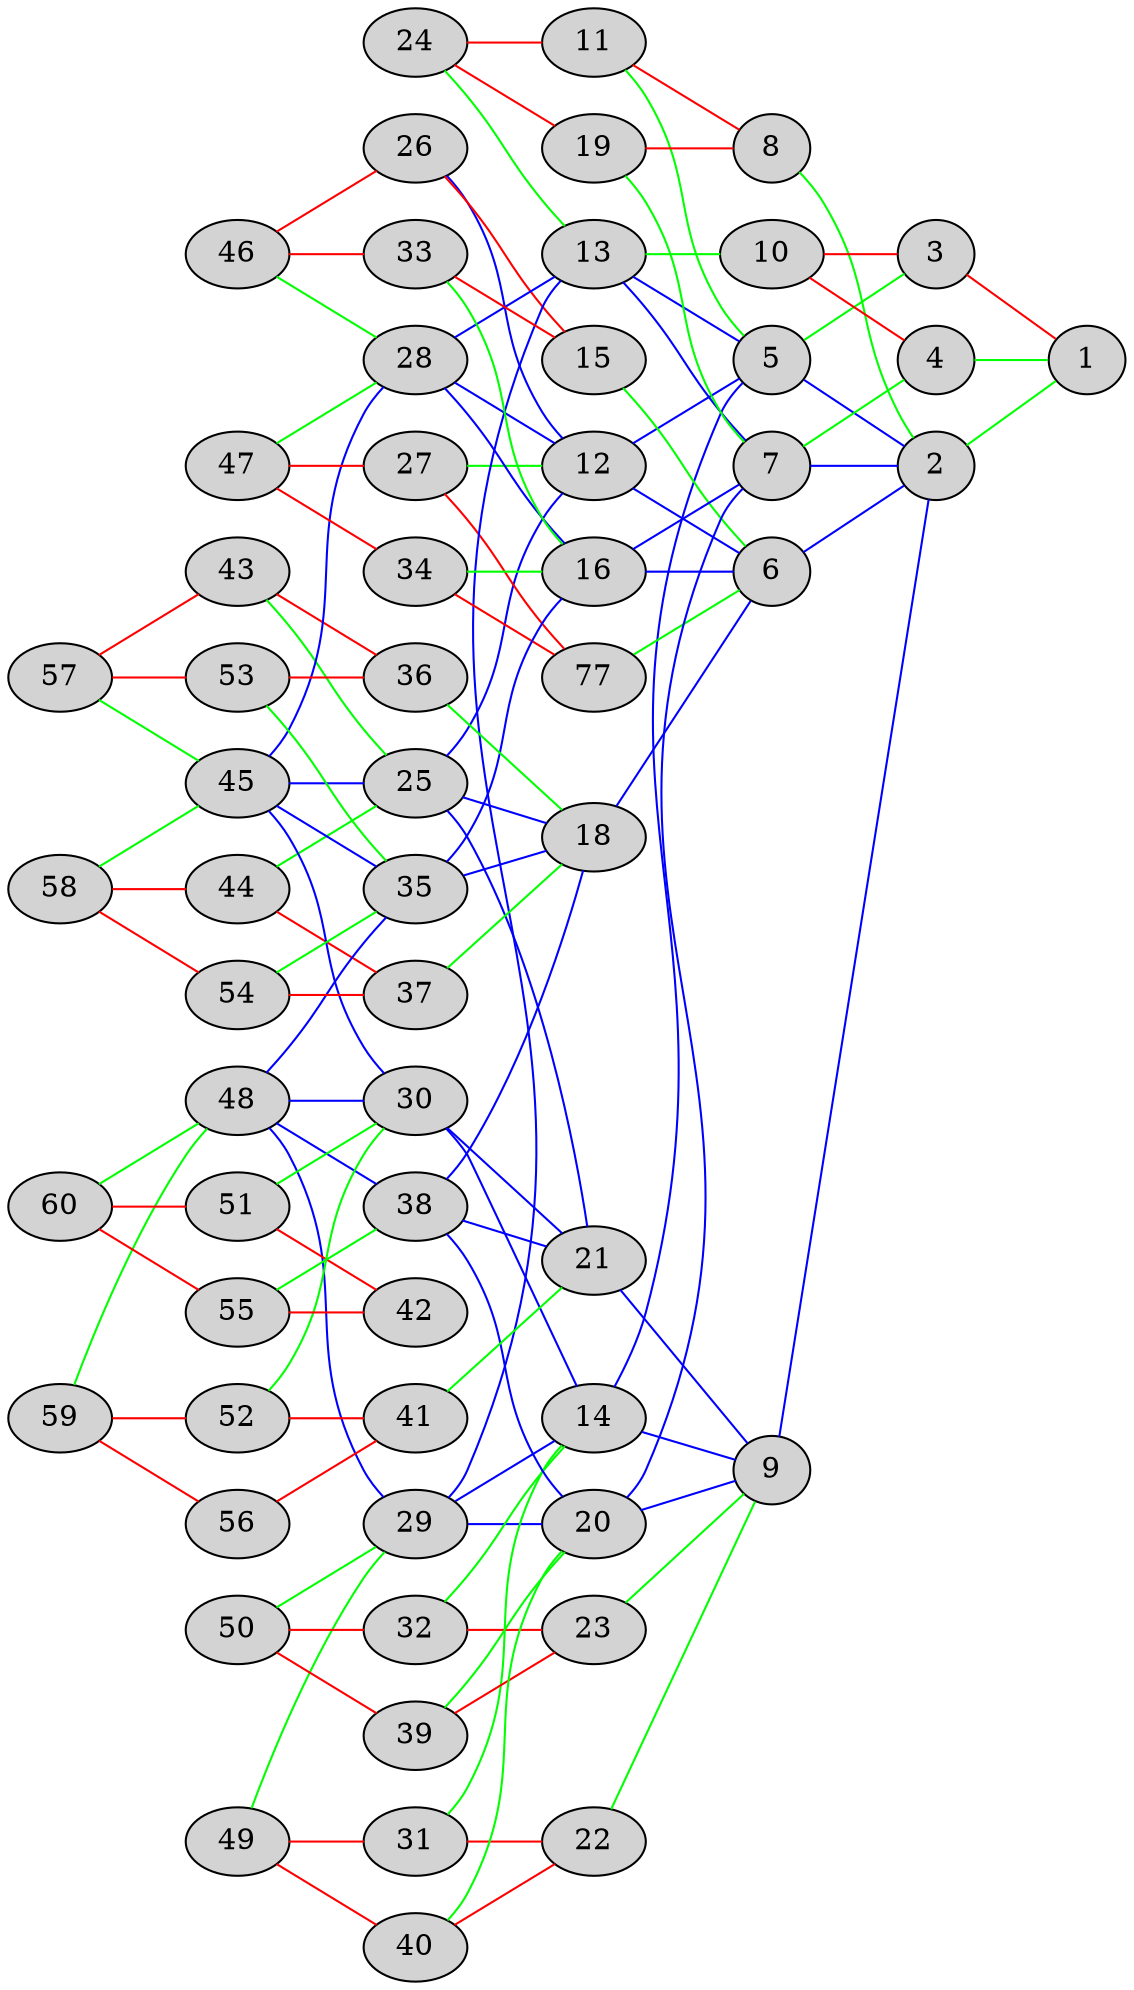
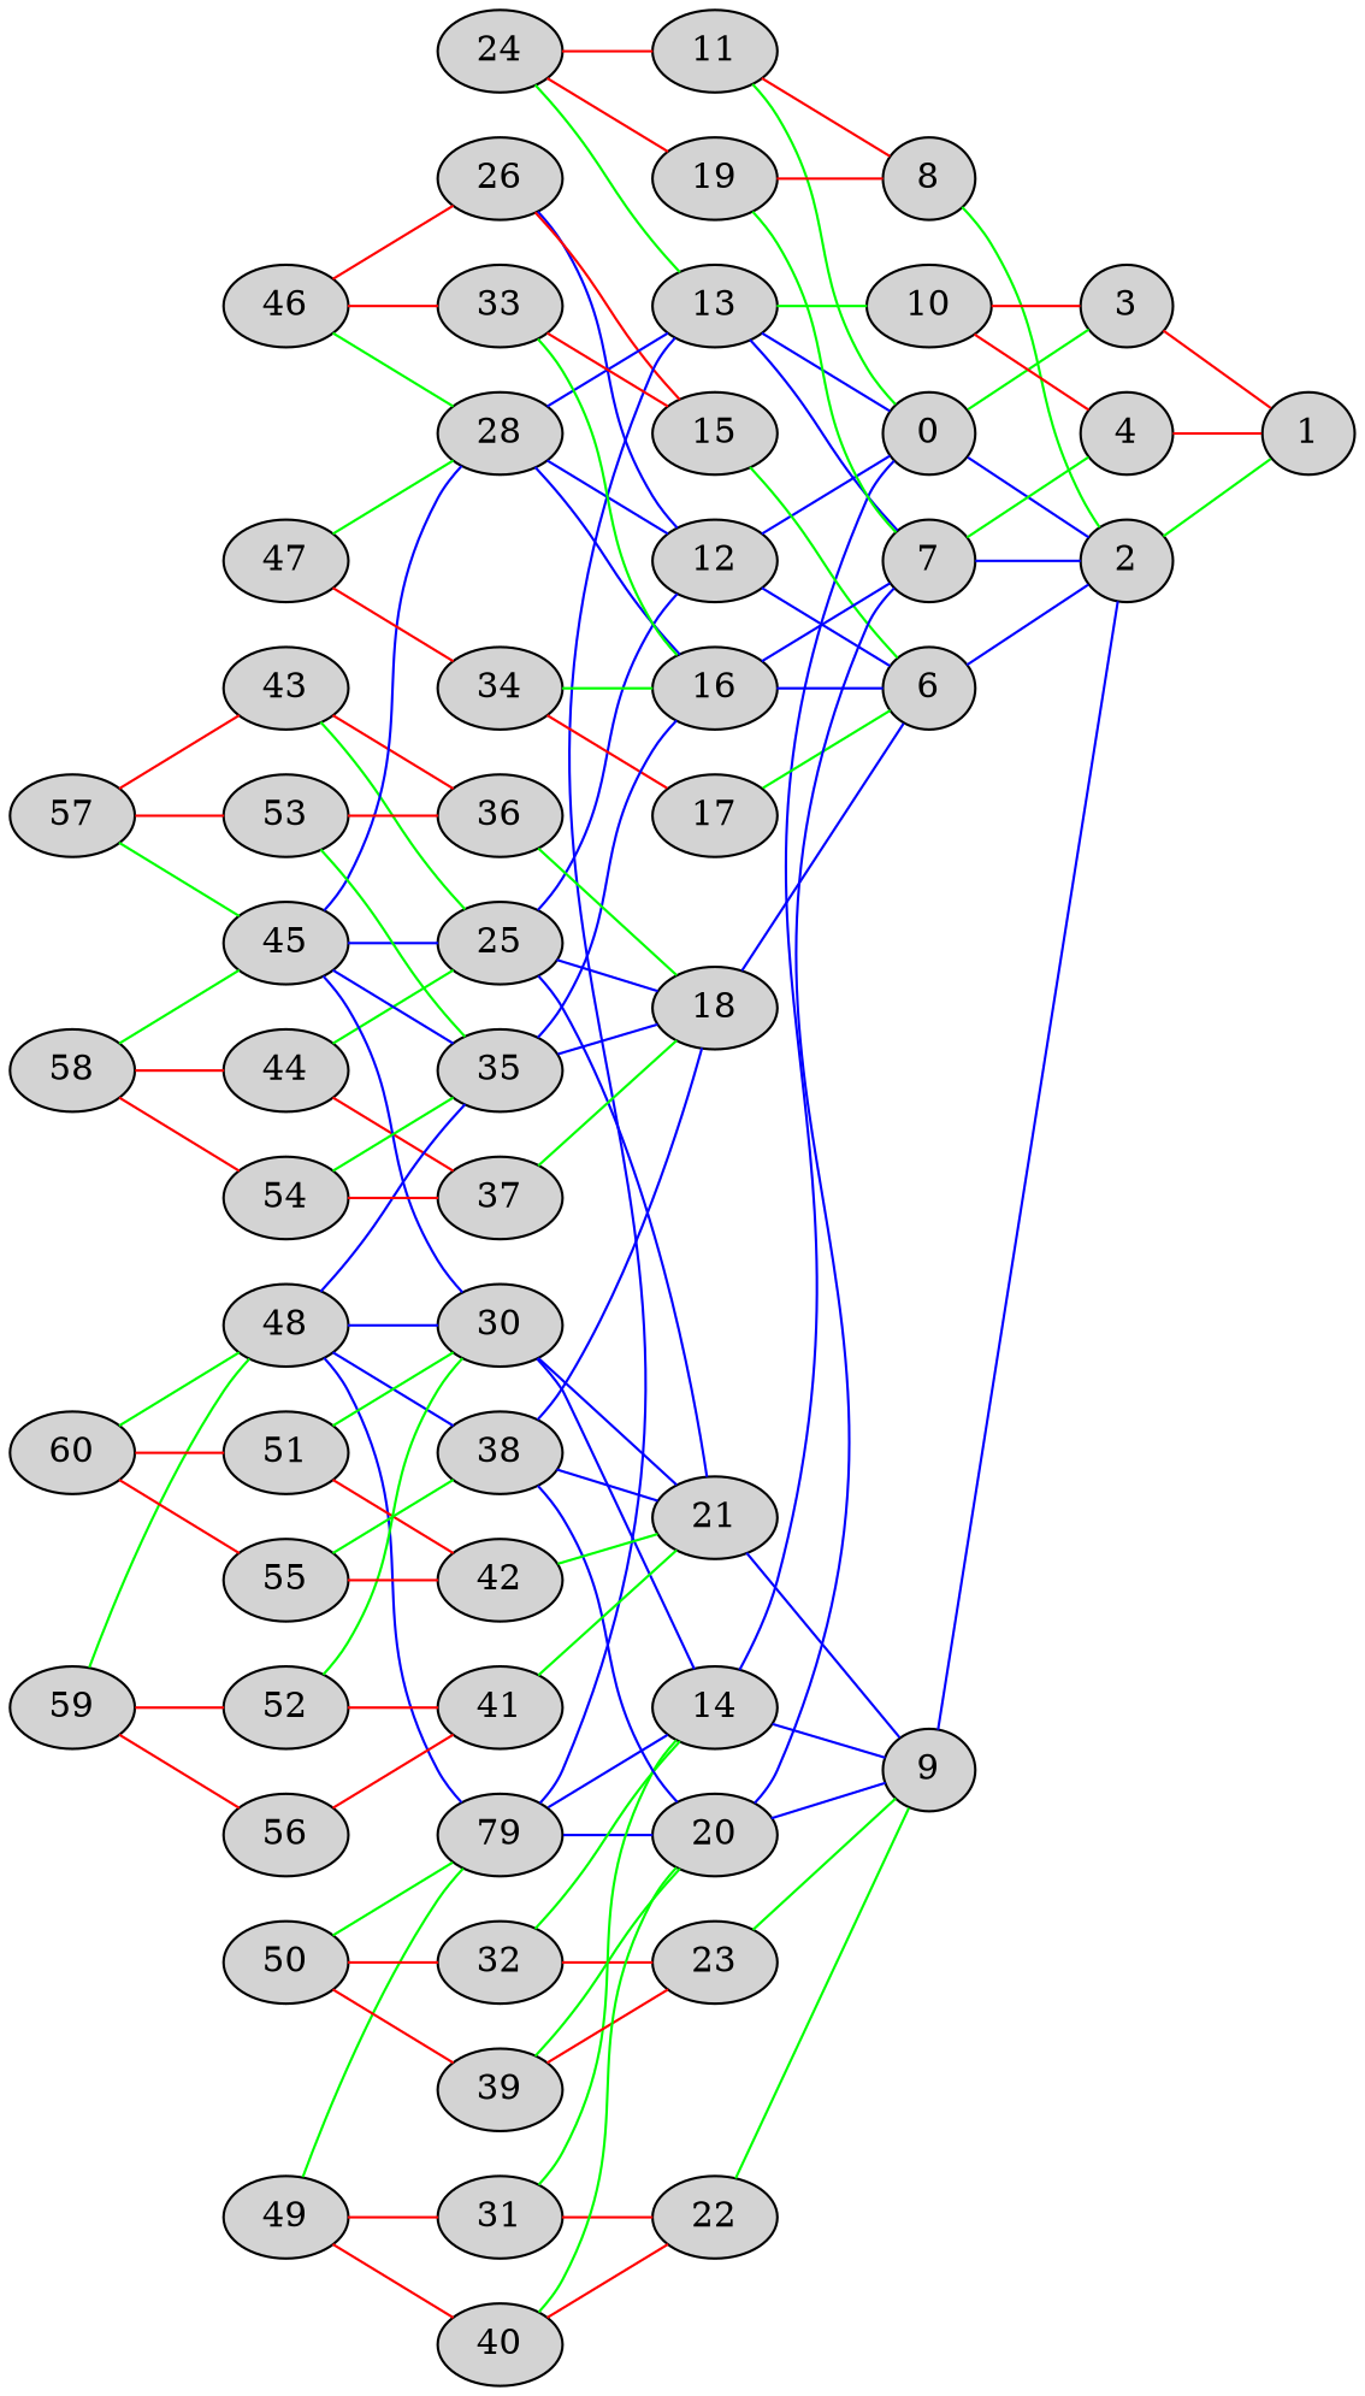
  graph {
    rankdir=LR
    node [style=filled]
    edge [color=blue]
    1 [height=.1 width=.1]
    2 [height=.1 width=.1]
    3 [height=.1 width=.1]
    4 [height=.1 width=.1]
-   5 [height=.1 width=.1]
+   5 [height=.1 width=.1 label=0]
    6 [height=.1 width=.1]
    7 [height=.1 width=.1]
    8 [height=.1 width=.1]
    9 [height=.1 width=.1]
    10 [height=.1 width=.1]
    11 [height=.1 width=.1]
    12 [height=.1 width=.1]
    13 [height=.1 width=.1]
    14 [height=.1 width=.1]
    15 [height=.1 width=.1]
    16 [height=.1 width=.1]
-   17 [height=.1 width=.1 label=77]
+   17 [height=.1 width=.1]
    18 [height=.1 width=.1]
    19 [height=.1 width=.1]
    20 [height=.1 width=.1]
    21 [height=.1 width=.1]
    22 [height=.1 width=.1]
    23 [height=.1 width=.1]
    24 [height=.1 width=.1]
    25 [height=.1 width=.1]
    26 [height=.1 width=.1]
-   27 [height=.1 width=.1]
    28 [height=.1 width=.1]
-   29 [height=.1 width=.1]
+   29 [height=.1 width=.1 label=79]
    30 [height=.1 width=.1]
    31 [height=.1 width=.1]
    32 [height=.1 width=.1]
    33 [height=.1 width=.1]
    34 [height=.1 width=.1]
    35 [height=.1 width=.1]
    36 [height=.1 width=.1]
    37 [height=.1 width=.1]
    38 [height=.1 width=.1]
    39 [height=.1 width=.1]
    40 [height=.1 width=.1]
    41 [height=.1 width=.1]
    42 [height=.1 width=.1]
    43 [height=.1 width=.1]
    44 [height=.1 width=.1]
    45 [height=.1 width=.1]
    46 [height=.1 width=.1]
    47 [height=.1 width=.1]
    48 [height=.1 width=.1]
    49 [height=.1 width=.1]
    50 [height=.1 width=.1]
    51 [height=.1 width=.1]
    52 [height=.1 width=.1]
    53 [height=.1 width=.1]
    54 [height=.1 width=.1]
    55 [height=.1 width=.1]
    56 [height=.1 width=.1]
    57 [height=.1 width=.1]
    58 [height=.1 width=.1]
    59 [height=.1 width=.1]
    60 [height=.1 width=.1]
    2 -- 1 [color=green]
    3 -- 1 [color=red]
-   4 -- 1 [color=green]
+   4 -- 1 [color=red]
    5 -- 2
    5 -- 3 [color=green]
    6 -- 2
    7 -- 2
    7 -- 4 [color=green]
    8 -- 2 [color=green]
    9 -- 2
    10 -- 3 [color=red]
    10 -- 4 [color=red]
    11 -- 5 [color=green]
    11 -- 8 [color=red]
    12 -- 5
    12 -- 6
    13 -- 5
    13 -- 7
    13 -- 10 [color=green]
    14 -- 5
    14 -- 9
    15 -- 6 [color=green]
    16 -- 6
    16 -- 7
    17 -- 6 [color=green]
    18 -- 6
    19 -- 7 [color=green]
    19 -- 8 [color=red]
    20 -- 7
    20 -- 9
    21 -- 9
    22 -- 9 [color=green]
    23 -- 9 [color=green]
    24 -- 11 [color=red]
    24 -- 13 [color=green]
    24 -- 19 [color=red]
    25 -- 12
    25 -- 18
    25 -- 21
    26 -- 12
    26 -- 15 [color=red]
-   27 -- 12 [color=green]
-   27 -- 17 [color=red]
    28 -- 12
    28 -- 13
    28 -- 16
    29 -- 13
    29 -- 14
    29 -- 20
    30 -- 14
    30 -- 21
    31 -- 14 [color=green]
    31 -- 22 [color=red]
    32 -- 14 [color=green]
    32 -- 23 [color=red]
    33 -- 15 [color=red]
    33 -- 16 [color=green]
    34 -- 16 [color=green]
    34 -- 17 [color=red]
    35 -- 16
    35 -- 18
    36 -- 18 [color=green]
    37 -- 18 [color=green]
    38 -- 18
    38 -- 20
    38 -- 21
    39 -- 20 [color=green]
    39 -- 23 [color=red]
    40 -- 20 [color=green]
    40 -- 22 [color=red]
    41 -- 21 [color=green]
+   42 -- 21 [color=green]
    43 -- 25 [color=green]
    43 -- 36 [color=red]
    44 -- 25 [color=green]
    44 -- 37 [color=red]
    45 -- 25
    45 -- 28
    45 -- 30
    45 -- 35
    46 -- 26 [color=red]
    46 -- 28 [color=green]
    46 -- 33 [color=red]
-   47 -- 27 [color=red]
    47 -- 28 [color=green]
    47 -- 34 [color=red]
    48 -- 29
    48 -- 30
    48 -- 35
    48 -- 38
    49 -- 29 [color=green]
    49 -- 31 [color=red]
    49 -- 40 [color=red]
    50 -- 29 [color=green]
    50 -- 32 [color=red]
    50 -- 39 [color=red]
    51 -- 30 [color=green]
    51 -- 42 [color=red]
    52 -- 30 [color=green]
    52 -- 41 [color=red]
    53 -- 35 [color=green]
    53 -- 36 [color=red]
    54 -- 35 [color=green]
    54 -- 37 [color=red]
    55 -- 38 [color=green]
    55 -- 42 [color=red]
    56 -- 41 [color=red]
    57 -- 43 [color=red]
    57 -- 45 [color=green]
    57 -- 53 [color=red]
    58 -- 44 [color=red]
    58 -- 45 [color=green]
    58 -- 54 [color=red]
    59 -- 48 [color=green]
    59 -- 52 [color=red]
    59 -- 56 [color=red]
    60 -- 48 [color=green]
    60 -- 51 [color=red]
    60 -- 55 [color=red]
  }
